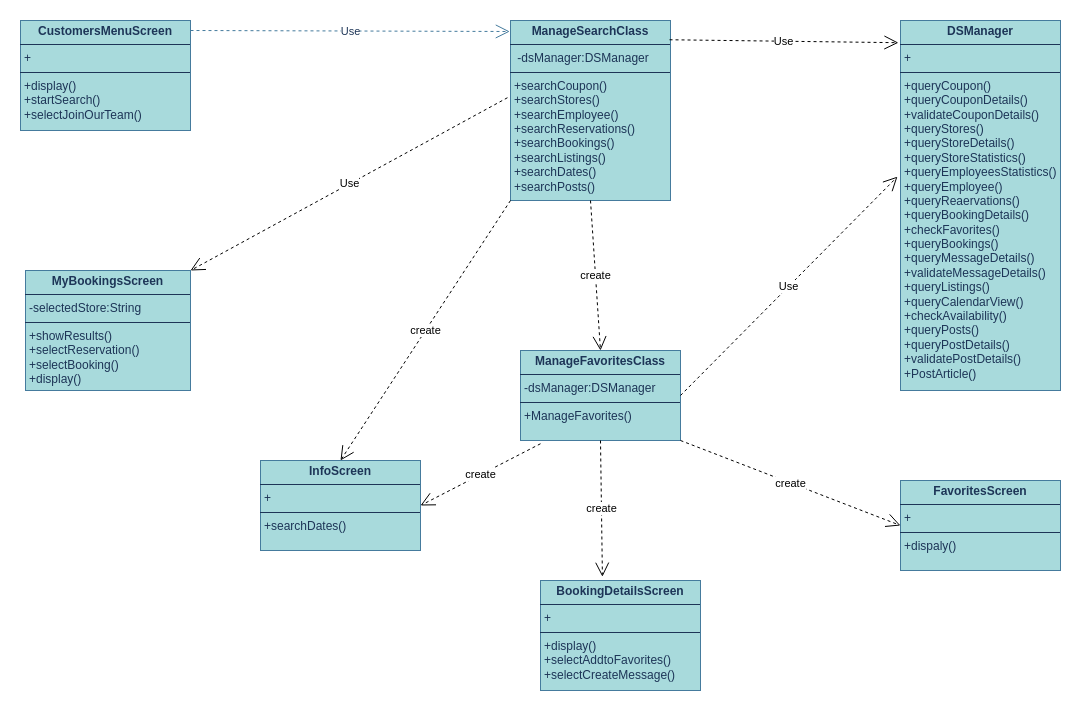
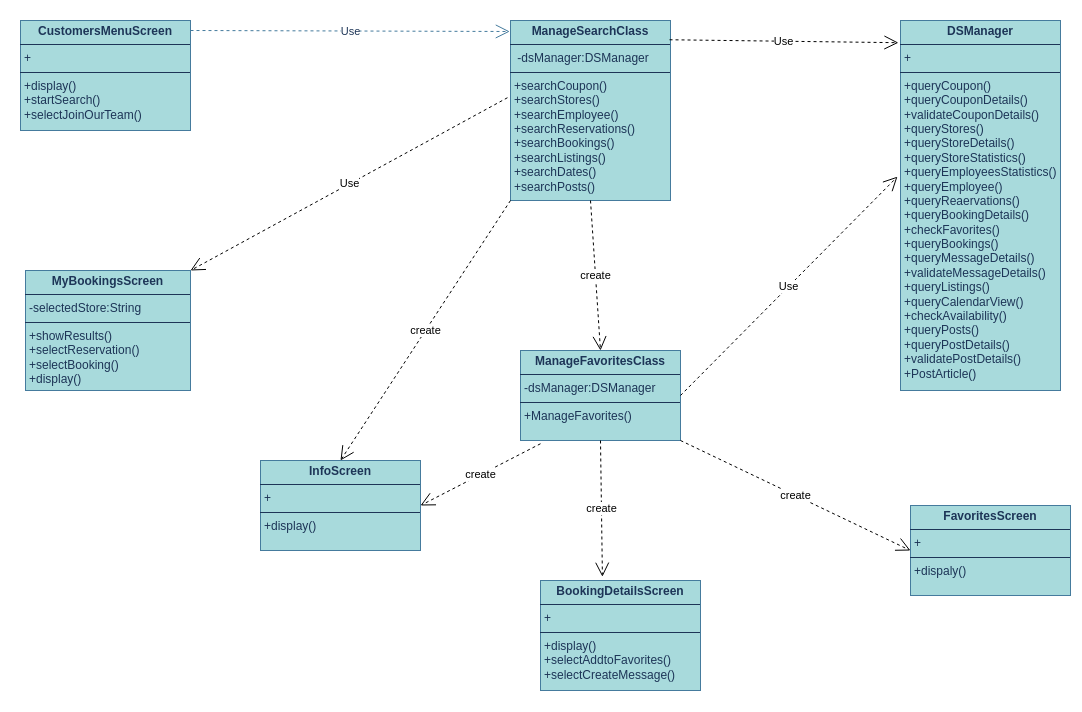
  <mxCell id="0" />
  <mxCell id="1" parent="0" />
  <mxCell id="2" value="&lt;p style=&quot;margin:0px;margin-top:4px;text-align:center;&quot;&gt;&lt;b&gt;CustomersMenuScreen&lt;/b&gt;&lt;/p&gt;&lt;hr size=&quot;1&quot; style=&quot;border-style:solid;&quot;&gt;&lt;p style=&quot;margin:0px;margin-left:4px;&quot;&gt;+&amp;nbsp;&lt;/p&gt;&lt;hr size=&quot;1&quot; style=&quot;border-style:solid;&quot;&gt;&lt;p style=&quot;margin:0px;margin-left:4px;&quot;&gt;&lt;span style=&quot;background-color: transparent; color: light-dark(rgb(29, 53, 87), rgb(176, 196, 226));&quot;&gt;+display()&lt;/span&gt;&lt;/p&gt;&lt;p style=&quot;margin:0px;margin-left:4px;&quot;&gt;+startSearch()&lt;/p&gt;&lt;p style=&quot;margin:0px;margin-left:4px;&quot;&gt;+selectJoinOurTeam()&lt;/p&gt;&lt;div&gt;&lt;br&gt;&lt;/div&gt;" style="verticalAlign=top;align=left;overflow=fill;html=1;whiteSpace=wrap;labelBackgroundColor=none;fillColor=#A8DADC;strokeColor=#457B9D;fontColor=#1D3557;" parent="1" vertex="1"><mxGeometry x="20" y="20" width="170" height="110" as="geometry" /></mxCell>
  <mxCell id="3" value="&lt;p style=&quot;margin:0px;margin-top:4px;text-align:center;&quot;&gt;&lt;b&gt;DSManager&lt;/b&gt;&lt;/p&gt;&lt;hr size=&quot;1&quot; style=&quot;border-style:solid;&quot;&gt;&lt;p style=&quot;margin:0px;margin-left:4px;&quot;&gt;+&amp;nbsp;&lt;/p&gt;&lt;hr size=&quot;1&quot; style=&quot;border-style:solid;&quot;&gt;&lt;p style=&quot;margin:0px;margin-left:4px;&quot;&gt;+&lt;span style=&quot;background-color: transparent;&quot;&gt;queryCoupon()&lt;/span&gt;&lt;/p&gt;&lt;p style=&quot;margin:0px;margin-left:4px;&quot;&gt;+queryCouponDetails()&lt;/p&gt;&lt;p style=&quot;margin:0px;margin-left:4px;&quot;&gt;+validateCouponDetails()&lt;/p&gt;&lt;p style=&quot;margin:0px;margin-left:4px;&quot;&gt;+queryStores()&lt;/p&gt;&lt;p style=&quot;margin:0px;margin-left:4px;&quot;&gt;+queryStoreDetails()&lt;/p&gt;&lt;p style=&quot;margin:0px;margin-left:4px;&quot;&gt;+queryStoreStatistics()&lt;/p&gt;&lt;p style=&quot;margin:0px;margin-left:4px;&quot;&gt;+queryEmployeesStatistics()&lt;/p&gt;&lt;p style=&quot;margin:0px;margin-left:4px;&quot;&gt;+queryEmployee()&lt;/p&gt;&lt;p style=&quot;margin:0px;margin-left:4px;&quot;&gt;+queryReaervations()&lt;/p&gt;&lt;p style=&quot;margin:0px;margin-left:4px;&quot;&gt;+queryBookingDetails()&lt;/p&gt;&lt;p style=&quot;margin:0px;margin-left:4px;&quot;&gt;+checkFavorites()&lt;/p&gt;&lt;p style=&quot;margin:0px;margin-left:4px;&quot;&gt;+queryBookings()&lt;/p&gt;&lt;p style=&quot;margin:0px;margin-left:4px;&quot;&gt;+queryMessageDetails()&lt;/p&gt;&lt;p style=&quot;margin:0px;margin-left:4px;&quot;&gt;+validateMessageDetails()&lt;/p&gt;&lt;p style=&quot;margin:0px;margin-left:4px;&quot;&gt;+queryListings()&lt;/p&gt;&lt;p style=&quot;margin:0px;margin-left:4px;&quot;&gt;+queryCalendarView()&lt;/p&gt;&lt;p style=&quot;margin:0px;margin-left:4px;&quot;&gt;+checkAvailability()&lt;/p&gt;&lt;p style=&quot;margin:0px;margin-left:4px;&quot;&gt;+queryPosts()&lt;/p&gt;&lt;p style=&quot;margin:0px;margin-left:4px;&quot;&gt;+queryPostDetails()&lt;/p&gt;&lt;p style=&quot;margin:0px;margin-left:4px;&quot;&gt;+validatePostDetails()&lt;/p&gt;&lt;p style=&quot;margin:0px;margin-left:4px;&quot;&gt;+PostArticle()&lt;/p&gt;" style="verticalAlign=top;align=left;overflow=fill;html=1;whiteSpace=wrap;strokeColor=#457B9D;fontColor=#1D3557;fillColor=#A8DADC;" parent="1" vertex="1"><mxGeometry x="900" y="20" width="160" height="370" as="geometry" /></mxCell>
  <mxCell id="4" value="&lt;p style=&quot;margin:0px;margin-top:4px;text-align:center;&quot;&gt;&lt;b&gt;ManageSearchClass&lt;/b&gt;&lt;/p&gt;&lt;hr size=&quot;1&quot; style=&quot;border-style:solid;&quot;&gt;&lt;p style=&quot;margin:0px;margin-left:4px;&quot;&gt;&amp;nbsp;-dsManager:DSManager&lt;/p&gt;&lt;hr size=&quot;1&quot; style=&quot;border-style:solid;&quot;&gt;&lt;p style=&quot;margin:0px;margin-left:4px;&quot;&gt;+&lt;span style=&quot;background-color: transparent;&quot;&gt;searchCoupon()&lt;/span&gt;&lt;/p&gt;&lt;p style=&quot;margin:0px;margin-left:4px;&quot;&gt;+searchStores()&lt;/p&gt;&lt;p style=&quot;margin:0px;margin-left:4px;&quot;&gt;+searchEmployee()&lt;/p&gt;&lt;p style=&quot;margin:0px;margin-left:4px;&quot;&gt;+searchReservations()&lt;/p&gt;&lt;p style=&quot;margin:0px;margin-left:4px;&quot;&gt;+searchBookings()&lt;/p&gt;&lt;p style=&quot;margin:0px;margin-left:4px;&quot;&gt;+searchListings()&lt;/p&gt;&lt;p style=&quot;margin:0px;margin-left:4px;&quot;&gt;+searchDates()&lt;/p&gt;&lt;p style=&quot;margin:0px;margin-left:4px;&quot;&gt;+searchPosts()&lt;/p&gt;" style="verticalAlign=top;align=left;overflow=fill;html=1;whiteSpace=wrap;strokeColor=#457B9D;fontColor=#1D3557;fillColor=#A8DADC;" parent="1" vertex="1"><mxGeometry x="510" y="20" width="160" height="180" as="geometry" /></mxCell>
  <mxCell id="5" value="&lt;p style=&quot;margin:0px;margin-top:4px;text-align:center;&quot;&gt;&lt;b&gt;ManageFavoritesClass&lt;/b&gt;&lt;/p&gt;&lt;hr size=&quot;1&quot; style=&quot;border-style:solid;&quot;&gt;&lt;p style=&quot;margin:0px;margin-left:4px;&quot;&gt;-dsManager:DSManager&lt;/p&gt;&lt;hr size=&quot;1&quot; style=&quot;border-style:solid;&quot;&gt;&lt;p style=&quot;margin:0px;margin-left:4px;&quot;&gt;+ManageFavorites()&lt;/p&gt;" style="verticalAlign=top;align=left;overflow=fill;html=1;whiteSpace=wrap;strokeColor=#457B9D;fontColor=#1D3557;fillColor=#A8DADC;" parent="1" vertex="1"><mxGeometry x="520" y="350" width="160" height="90" as="geometry" /></mxCell>
  <mxCell id="6" value="&lt;p style=&quot;margin:0px;margin-top:4px;text-align:center;&quot;&gt;&lt;b&gt;MyBookingsScreen&lt;/b&gt;&lt;/p&gt;&lt;hr size=&quot;1&quot; style=&quot;border-style:solid;&quot;&gt;&lt;p style=&quot;margin:0px;margin-left:4px;&quot;&gt;-selectedStore:String&lt;/p&gt;&lt;hr size=&quot;1&quot; style=&quot;border-style:solid;&quot;&gt;&lt;p style=&quot;margin:0px;margin-left:4px;&quot;&gt;+&lt;span style=&quot;background-color: transparent;&quot;&gt;showResults()&lt;/span&gt;&lt;/p&gt;&lt;p style=&quot;margin:0px;margin-left:4px;&quot;&gt;+selectReservation()&lt;/p&gt;&lt;p style=&quot;margin:0px;margin-left:4px;&quot;&gt;+selectBooking()&lt;/p&gt;&lt;p style=&quot;margin:0px;margin-left:4px;&quot;&gt;+display()&lt;/p&gt;" style="verticalAlign=top;align=left;overflow=fill;html=1;whiteSpace=wrap;strokeColor=#457B9D;fontColor=#1D3557;fillColor=#A8DADC;" parent="1" vertex="1"><mxGeometry x="25" y="270" width="165" height="120" as="geometry" /></mxCell>
  <mxCell id="7" value="&lt;p style=&quot;margin:0px;margin-top:4px;text-align:center;&quot;&gt;&lt;b&gt;BookingDetailsScreen&lt;/b&gt;&lt;/p&gt;&lt;hr size=&quot;1&quot; style=&quot;border-style:solid;&quot;&gt;&lt;p style=&quot;margin:0px;margin-left:4px;&quot;&gt;+&lt;/p&gt;&lt;hr size=&quot;1&quot; style=&quot;border-style:solid;&quot;&gt;&lt;p style=&quot;margin:0px;margin-left:4px;&quot;&gt;+&lt;span style=&quot;background-color: transparent;&quot;&gt;display()&lt;/span&gt;&lt;/p&gt;&lt;p style=&quot;margin:0px;margin-left:4px;&quot;&gt;+selectAddtoFavorites()&lt;/p&gt;&lt;p style=&quot;margin:0px;margin-left:4px;&quot;&gt;+selectCreateMessage()&lt;/p&gt;&lt;div&gt;&lt;br&gt;&lt;/div&gt;" style="verticalAlign=top;align=left;overflow=fill;html=1;whiteSpace=wrap;strokeColor=#457B9D;fontColor=#1D3557;fillColor=#A8DADC;" parent="1" vertex="1"><mxGeometry x="540" y="580" width="160" height="110" as="geometry" /></mxCell>
- <mxCell id="8" value="&lt;p style=&quot;margin:0px;margin-top:4px;text-align:center;&quot;&gt;&lt;b&gt;InfoScreen&lt;/b&gt;&lt;/p&gt;&lt;hr size=&quot;1&quot; style=&quot;border-style:solid;&quot;&gt;&lt;p style=&quot;margin:0px;margin-left:4px;&quot;&gt;+&lt;/p&gt;&lt;hr size=&quot;1&quot; style=&quot;border-style:solid;&quot;&gt;&lt;p style=&quot;margin:0px;margin-left:4px;&quot;&gt;+searchDates()&lt;/p&gt;" style="verticalAlign=top;align=left;overflow=fill;html=1;whiteSpace=wrap;strokeColor=#457B9D;fontColor=#1D3557;fillColor=#A8DADC;" parent="1" vertex="1"><mxGeometry x="260" y="460" width="160" height="90" as="geometry" /></mxCell>
- <mxCell id="9" value="&lt;p style=&quot;margin:0px;margin-top:4px;text-align:center;&quot;&gt;&lt;b&gt;FavoritesScreen&lt;/b&gt;&lt;/p&gt;&lt;hr size=&quot;1&quot; style=&quot;border-style:solid;&quot;&gt;&lt;p style=&quot;margin:0px;margin-left:4px;&quot;&gt;+&lt;/p&gt;&lt;hr size=&quot;1&quot; style=&quot;border-style:solid;&quot;&gt;&lt;p style=&quot;margin:0px;margin-left:4px;&quot;&gt;+dispaly()&lt;/p&gt;" style="verticalAlign=top;align=left;overflow=fill;html=1;whiteSpace=wrap;strokeColor=#457B9D;fontColor=#1D3557;fillColor=#A8DADC;" parent="1" vertex="1"><mxGeometry x="900" y="480" width="160" height="90" as="geometry" /></mxCell>
+ <mxCell id="8" value="&lt;p style=&quot;margin:0px;margin-top:4px;text-align:center;&quot;&gt;&lt;b&gt;InfoScreen&lt;/b&gt;&lt;/p&gt;&lt;hr size=&quot;1&quot; style=&quot;border-style:solid;&quot;&gt;&lt;p style=&quot;margin:0px;margin-left:4px;&quot;&gt;+&lt;/p&gt;&lt;hr size=&quot;1&quot; style=&quot;border-style:solid;&quot;&gt;&lt;p style=&quot;margin:0px;margin-left:4px;&quot;&gt;+display()&lt;/p&gt;" style="verticalAlign=top;align=left;overflow=fill;html=1;whiteSpace=wrap;strokeColor=#457B9D;fontColor=#1D3557;fillColor=#A8DADC;" parent="1" vertex="1"><mxGeometry x="260" y="460" width="160" height="90" as="geometry" /></mxCell>
+ <mxCell id="9" value="&lt;p style=&quot;margin:0px;margin-top:4px;text-align:center;&quot;&gt;&lt;b&gt;FavoritesScreen&lt;/b&gt;&lt;/p&gt;&lt;hr size=&quot;1&quot; style=&quot;border-style:solid;&quot;&gt;&lt;p style=&quot;margin:0px;margin-left:4px;&quot;&gt;+&lt;/p&gt;&lt;hr size=&quot;1&quot; style=&quot;border-style:solid;&quot;&gt;&lt;p style=&quot;margin:0px;margin-left:4px;&quot;&gt;+dispaly()&lt;/p&gt;" style="verticalAlign=top;align=left;overflow=fill;html=1;whiteSpace=wrap;strokeColor=#457B9D;fontColor=#1D3557;fillColor=#A8DADC;" parent="1" vertex="1"><mxGeometry x="910" y="505" width="160" height="90" as="geometry" /></mxCell>
  <mxCell id="10" value="Use" style="endArrow=open;endSize=12;dashed=1;html=1;rounded=0;strokeColor=#457B9D;fontColor=#1D3557;fillColor=#A8DADC;entryX=0;entryY=0.25;entryDx=0;entryDy=0;exitX=1.004;exitY=0.4;exitDx=0;exitDy=0;exitPerimeter=0;" parent="1" edge="1"><mxGeometry width="160" relative="1" as="geometry"><mxPoint x="190" y="30" as="sourcePoint" /><mxPoint x="509.32" y="31" as="targetPoint" /></mxGeometry></mxCell>
  <mxCell id="11" value="Use" style="endArrow=open;endSize=12;dashed=1;html=1;rounded=0;exitX=-0.019;exitY=0.429;exitDx=0;exitDy=0;exitPerimeter=0;entryX=1;entryY=0;entryDx=0;entryDy=0;" parent="1" source="4" target="6" edge="1"><mxGeometry width="160" relative="1" as="geometry"><mxPoint x="250" y="160" as="sourcePoint" /><mxPoint x="410" y="160" as="targetPoint" /></mxGeometry></mxCell>
  <mxCell id="12" value="create" style="endArrow=open;endSize=12;dashed=1;html=1;rounded=0;exitX=0;exitY=1;exitDx=0;exitDy=0;entryX=0.5;entryY=0;entryDx=0;entryDy=0;" parent="1" source="4" target="8" edge="1"><mxGeometry width="160" relative="1" as="geometry"><mxPoint x="230" y="320" as="sourcePoint" /><mxPoint x="390" y="320" as="targetPoint" /></mxGeometry></mxCell>
  <mxCell id="13" value="Use" style="endArrow=open;endSize=12;dashed=1;html=1;rounded=0;exitX=0.994;exitY=0.107;exitDx=0;exitDy=0;exitPerimeter=0;entryX=-0.013;entryY=0.06;entryDx=0;entryDy=0;entryPerimeter=0;" parent="1" source="4" target="3" edge="1"><mxGeometry width="160" relative="1" as="geometry"><mxPoint x="690" y="40" as="sourcePoint" /><mxPoint x="850" y="40" as="targetPoint" /></mxGeometry></mxCell>
  <mxCell id="14" value="create" style="endArrow=open;endSize=12;dashed=1;html=1;rounded=0;exitX=0.5;exitY=1;exitDx=0;exitDy=0;entryX=0.5;entryY=0;entryDx=0;entryDy=0;" parent="1" source="4" target="5" edge="1"><mxGeometry width="160" relative="1" as="geometry"><mxPoint x="560" y="270" as="sourcePoint" /><mxPoint x="720" y="270" as="targetPoint" /></mxGeometry></mxCell>
  <mxCell id="15" value="Use" style="endArrow=open;endSize=12;dashed=1;html=1;rounded=0;exitX=1;exitY=0.5;exitDx=0;exitDy=0;entryX=-0.019;entryY=0.422;entryDx=0;entryDy=0;entryPerimeter=0;" parent="1" source="5" target="3" edge="1"><mxGeometry width="160" relative="1" as="geometry"><mxPoint x="700" y="390" as="sourcePoint" /><mxPoint x="860" y="390" as="targetPoint" /></mxGeometry></mxCell>
  <mxCell id="16" value="create" style="endArrow=open;endSize=12;dashed=1;html=1;rounded=0;exitX=0.5;exitY=1;exitDx=0;exitDy=0;entryX=0.387;entryY=-0.034;entryDx=0;entryDy=0;entryPerimeter=0;" parent="1" source="5" target="7" edge="1"><mxGeometry width="160" relative="1" as="geometry"><mxPoint x="540" y="510" as="sourcePoint" /><mxPoint x="700" y="510" as="targetPoint" /></mxGeometry></mxCell>
  <mxCell id="17" value="create" style="endArrow=open;endSize=12;dashed=1;html=1;rounded=0;exitX=0.125;exitY=1.036;exitDx=0;exitDy=0;exitPerimeter=0;entryX=1;entryY=0.5;entryDx=0;entryDy=0;" parent="1" source="5" target="8" edge="1"><mxGeometry width="160" relative="1" as="geometry"><mxPoint x="250" y="680" as="sourcePoint" /><mxPoint x="410" y="680" as="targetPoint" /></mxGeometry></mxCell>
  <mxCell id="18" value="create" style="endArrow=open;endSize=12;dashed=1;html=1;rounded=0;exitX=1;exitY=1;exitDx=0;exitDy=0;entryX=0;entryY=0.5;entryDx=0;entryDy=0;" parent="1" source="5" target="9" edge="1"><mxGeometry width="160" relative="1" as="geometry"><mxPoint x="680" y="500" as="sourcePoint" /><mxPoint x="840" y="500" as="targetPoint" /></mxGeometry></mxCell>
